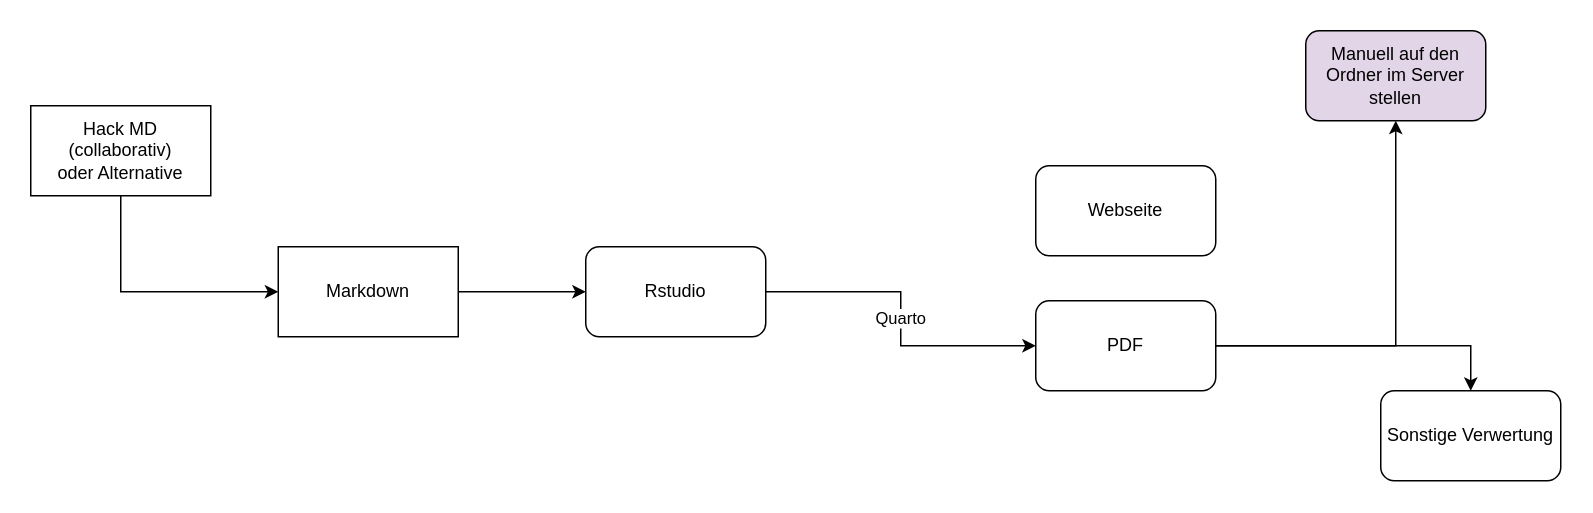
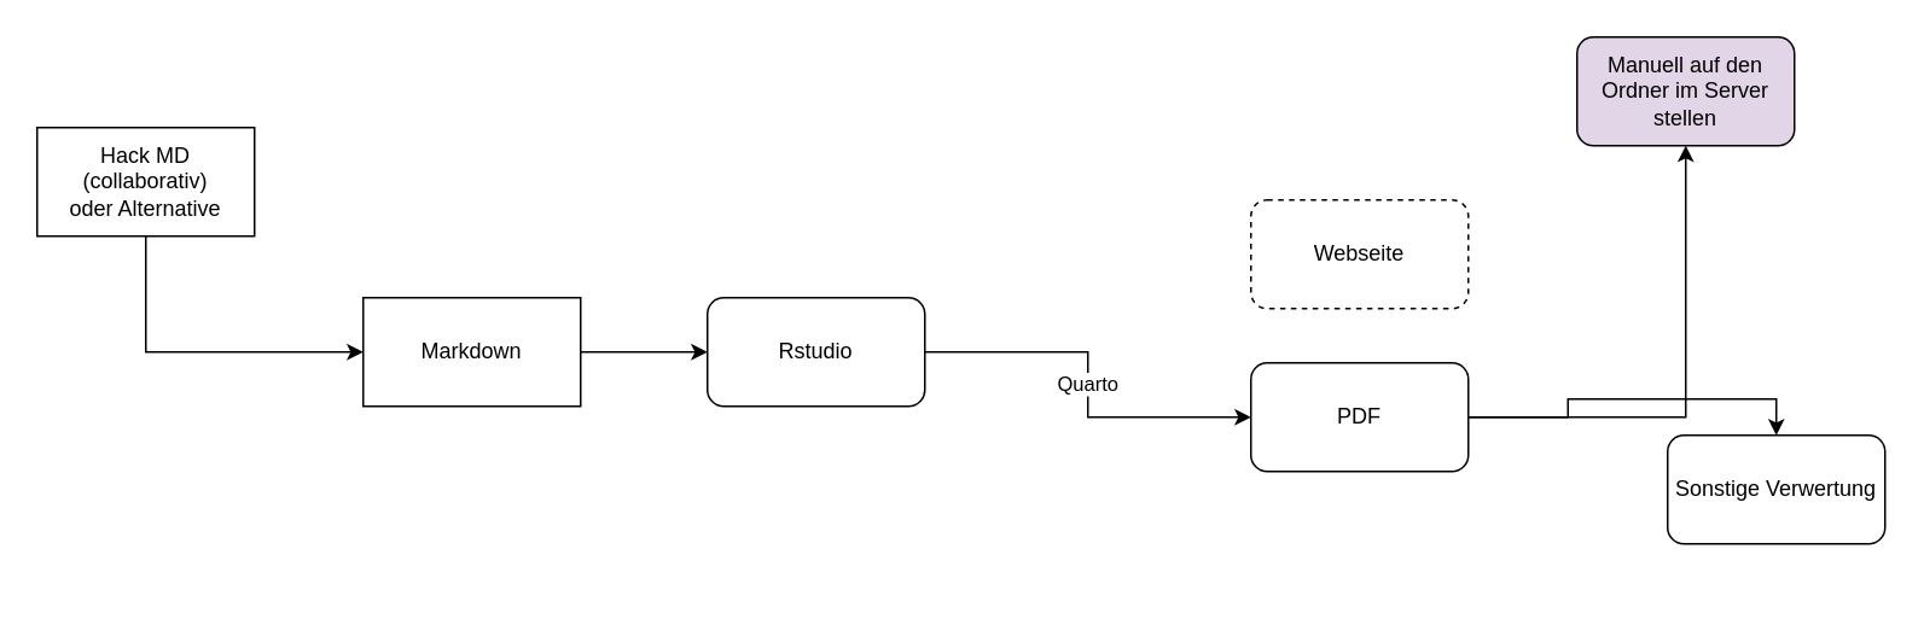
  <mxCell id="0" />
  <mxCell id="1" parent="0" />
  <mxCell id="2" style="edgeStyle=orthogonalEdgeStyle;rounded=0;orthogonalLoop=1;jettySize=auto;html=1;exitX=1;exitY=0.5;exitDx=0;exitDy=0;entryX=0;entryY=0.5;entryDx=0;entryDy=0;" edge="1" parent="1" source="3" target="5"><mxGeometry relative="1" as="geometry" /></mxCell>
- <mxCell id="3" value="Markdown" style="rounded=0;whiteSpace=wrap;html=1;" vertex="1" parent="1"><mxGeometry x="185" y="164" width="120" height="60" as="geometry" /></mxCell>
+ <mxCell id="3" value="Markdown" style="rounded=0;whiteSpace=wrap;html=1;" vertex="1" parent="1"><mxGeometry x="200" y="164" width="120" height="60" as="geometry" /></mxCell>
  <mxCell id="4" value="Quarto" style="edgeStyle=orthogonalEdgeStyle;rounded=0;orthogonalLoop=1;jettySize=auto;html=1;exitX=1;exitY=0.5;exitDx=0;exitDy=0;entryX=0;entryY=0.5;entryDx=0;entryDy=0;" edge="1" parent="1" source="5" target="8"><mxGeometry relative="1" as="geometry" /></mxCell>
  <mxCell id="5" value="Rstudio" style="rounded=1;whiteSpace=wrap;html=1;" vertex="1" parent="1"><mxGeometry x="390" y="164" width="120" height="60" as="geometry" /></mxCell>
  <mxCell id="6" style="edgeStyle=orthogonalEdgeStyle;rounded=0;orthogonalLoop=1;jettySize=auto;html=1;exitX=1;exitY=0.5;exitDx=0;exitDy=0;" edge="1" parent="1" source="8" target="10"><mxGeometry relative="1" as="geometry" /></mxCell>
  <mxCell id="7" style="edgeStyle=orthogonalEdgeStyle;rounded=0;orthogonalLoop=1;jettySize=auto;html=1;exitX=1;exitY=0.5;exitDx=0;exitDy=0;entryX=0.5;entryY=0;entryDx=0;entryDy=0;" edge="1" parent="1" source="8" target="11"><mxGeometry relative="1" as="geometry"><mxPoint x="920" y="390" as="targetPoint" /></mxGeometry></mxCell>
  <mxCell id="8" value="PDF" style="rounded=1;whiteSpace=wrap;html=1;" vertex="1" parent="1"><mxGeometry x="690" y="200" width="120" height="60" as="geometry" /></mxCell>
- <mxCell id="9" value="Webseite" style="rounded=1;whiteSpace=wrap;html=1;" vertex="1" parent="1"><mxGeometry x="690" y="110" width="120" height="60" as="geometry" /></mxCell>
+ <mxCell id="9" value="Webseite" style="rounded=1;whiteSpace=wrap;html=1;dashed=1;" vertex="1" parent="1"><mxGeometry x="690" y="110" width="120" height="60" as="geometry" /></mxCell>
  <mxCell id="10" value="Manuell auf den Ordner im Server stellen" style="rounded=1;whiteSpace=wrap;html=1;fillColor=#e1d5e7;" vertex="1" parent="1"><mxGeometry x="870" y="20" width="120" height="60" as="geometry" /></mxCell>
- <mxCell id="11" value="Sonstige Verwertung" style="rounded=1;whiteSpace=wrap;html=1;" vertex="1" parent="1"><mxGeometry x="920" y="260" width="120" height="60" as="geometry" /></mxCell>
+ <mxCell id="11" value="Sonstige Verwertung" style="rounded=1;whiteSpace=wrap;html=1;" vertex="1" parent="1"><mxGeometry x="920" y="240" width="120" height="60" as="geometry" /></mxCell>
  <mxCell id="12" style="edgeStyle=orthogonalEdgeStyle;rounded=0;orthogonalLoop=1;jettySize=auto;html=1;exitX=0.5;exitY=1;exitDx=0;exitDy=0;entryX=0;entryY=0.5;entryDx=0;entryDy=0;" edge="1" parent="1" source="13" target="3"><mxGeometry relative="1" as="geometry" /></mxCell>
  <mxCell id="13" value="&lt;div&gt;Hack MD (collaborativ)&lt;/div&gt;&lt;div&gt;oder Alternative&lt;br&gt;&lt;/div&gt;" style="rounded=0;whiteSpace=wrap;html=1;" vertex="1" parent="1"><mxGeometry x="20" y="70" width="120" height="60" as="geometry" /></mxCell>
